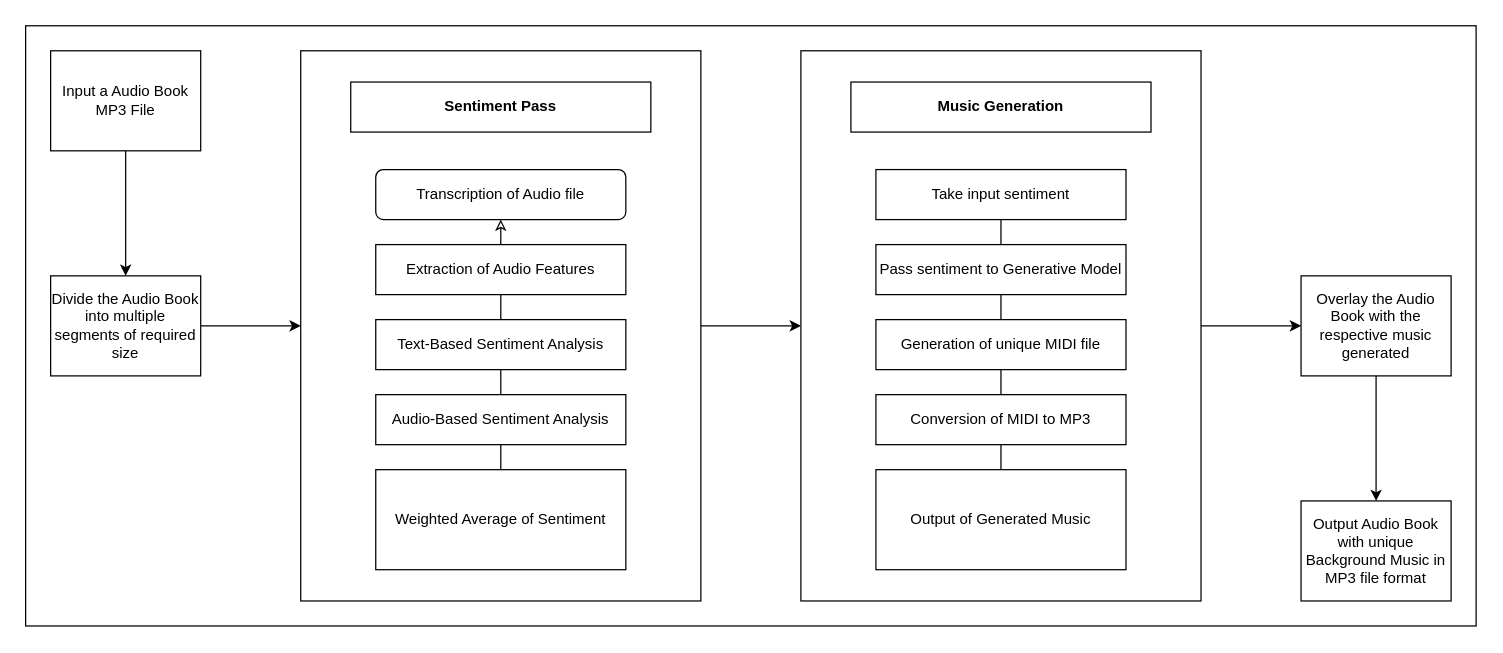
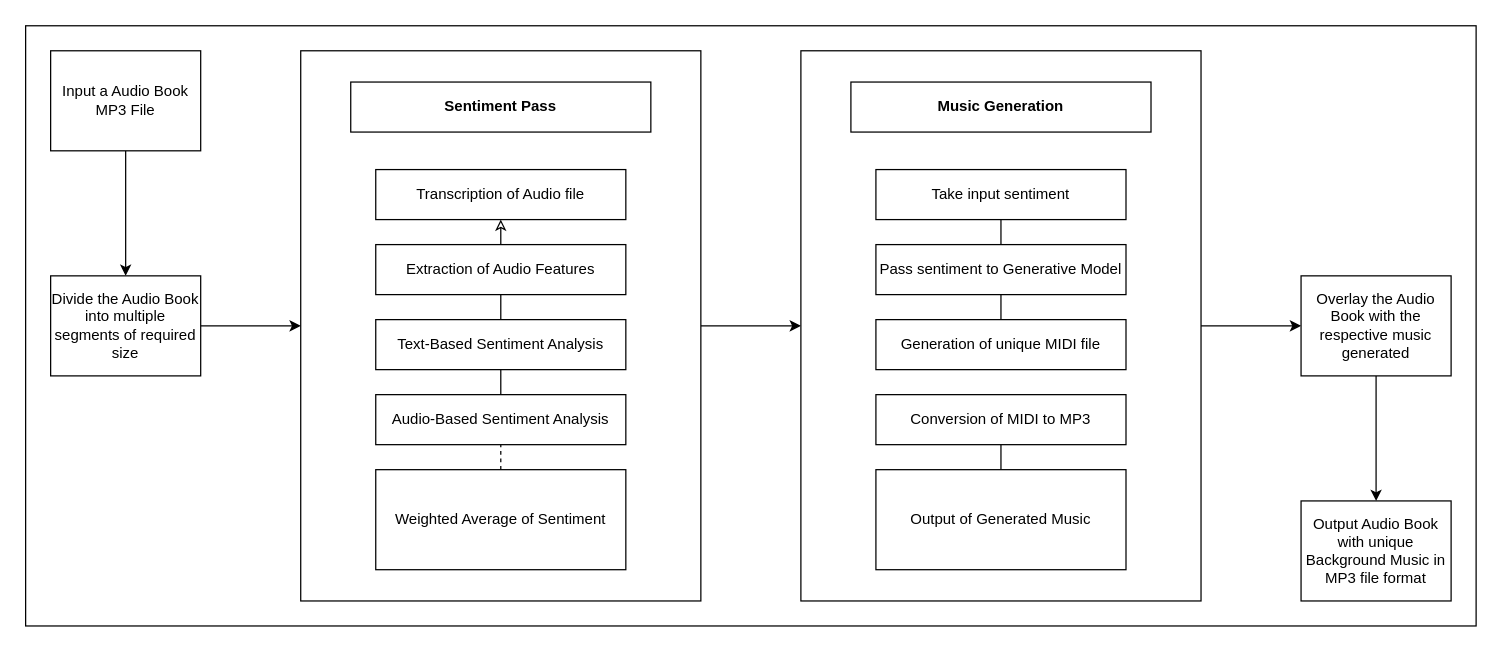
  <mxCell id="0" />
  <mxCell id="1" parent="0" />
  <mxCell id="2" value="" style="rounded=0;whiteSpace=wrap;html=1;shadow=0;" vertex="1" parent="1"><mxGeometry x="20" y="20" width="1160" height="480" as="geometry" /></mxCell>
  <mxCell id="3" style="edgeStyle=none;rounded=0;orthogonalLoop=1;jettySize=auto;html=1;endArrow=classic;endFill=1;strokeColor=#000000;" edge="1" parent="1" source="4" target="23"><mxGeometry relative="1" as="geometry" /></mxCell>
  <mxCell id="4" value="" style="rounded=0;whiteSpace=wrap;html=1;shadow=0;" vertex="1" parent="1"><mxGeometry x="240" y="40" width="320" height="440" as="geometry" /></mxCell>
  <mxCell id="5" value="" style="edgeStyle=orthogonalEdgeStyle;rounded=0;orthogonalLoop=1;jettySize=auto;html=1;" edge="1" parent="1" source="6" target="8"><mxGeometry relative="1" as="geometry" /></mxCell>
  <mxCell id="6" value="Input a Audio Book MP3 File" style="rounded=0;whiteSpace=wrap;html=1;fontSize=12;glass=0;strokeWidth=1;shadow=0;perimeter=rectanglePerimeter;" parent="1" vertex="1"><mxGeometry x="40" y="40" width="120" height="80" as="geometry" /></mxCell>
  <mxCell id="7" value="" style="edgeStyle=none;rounded=0;orthogonalLoop=1;jettySize=auto;html=1;endArrow=classic;endFill=1;strokeColor=#000000;" edge="1" parent="1" source="8" target="4"><mxGeometry relative="1" as="geometry" /></mxCell>
  <mxCell id="8" value="Divide the Audio Book into multiple segments of required size" style="whiteSpace=wrap;html=1;rounded=0;shadow=0;strokeWidth=1;glass=0;" parent="1" vertex="1"><mxGeometry x="40" y="220" width="120" height="80" as="geometry" /></mxCell>
  <mxCell id="9" value="" style="edgeStyle=orthogonalEdgeStyle;rounded=0;orthogonalLoop=1;jettySize=auto;html=1;" edge="1" parent="1" source="10" target="11"><mxGeometry relative="1" as="geometry" /></mxCell>
  <mxCell id="10" value="Overlay the Audio Book with the respective music generated" style="whiteSpace=wrap;html=1;rounded=0;shadow=0;strokeWidth=1;glass=0;" parent="1" vertex="1"><mxGeometry x="1040" y="220" width="120" height="80" as="geometry" /></mxCell>
  <mxCell id="11" value="Output Audio Book with unique Background Music in MP3 file format" style="whiteSpace=wrap;html=1;rounded=0;shadow=0;strokeWidth=1;glass=0;" parent="1" vertex="1"><mxGeometry x="1040" y="400" width="120" height="80" as="geometry" /></mxCell>
  <mxCell id="12" value="&lt;b&gt;Sentiment Pass&lt;/b&gt;" style="whiteSpace=wrap;html=1;rounded=0;shadow=0;strokeWidth=1;glass=0;" vertex="1" parent="1"><mxGeometry x="280" y="65" width="240" height="40" as="geometry" /></mxCell>
  <mxCell id="13" style="edgeStyle=none;rounded=0;orthogonalLoop=1;jettySize=auto;html=1;exitX=0.5;exitY=0;exitDx=0;exitDy=0;entryX=0.5;entryY=1;entryDx=0;entryDy=0;endArrow=none;endFill=0;strokeColor=#000000;" edge="1" parent="1" source="14" target="19"><mxGeometry relative="1" as="geometry" /></mxCell>
  <mxCell id="14" value="Text-Based Sentiment Analysis" style="whiteSpace=wrap;html=1;rounded=0;shadow=0;strokeWidth=1;glass=0;" vertex="1" parent="1"><mxGeometry x="300" y="255" width="200" height="40" as="geometry" /></mxCell>
- <mxCell id="15" style="edgeStyle=none;rounded=0;orthogonalLoop=1;jettySize=auto;html=1;exitX=0.5;exitY=0;exitDx=0;exitDy=0;entryX=0.5;entryY=1;entryDx=0;entryDy=0;strokeColor=#000000;endArrow=none;endFill=0;" edge="1" parent="1" source="16" target="21"><mxGeometry relative="1" as="geometry" /></mxCell>
+ <mxCell id="15" style="edgeStyle=none;rounded=0;orthogonalLoop=1;jettySize=auto;html=1;exitX=0.5;exitY=0;exitDx=0;exitDy=0;entryX=0.5;entryY=1;entryDx=0;entryDy=0;strokeColor=#000000;endArrow=none;endFill=0;dashed=1;" edge="1" parent="1" source="16" target="21"><mxGeometry relative="1" as="geometry" /></mxCell>
  <mxCell id="16" value="Weighted Average of Sentiment" style="whiteSpace=wrap;html=1;rounded=0;shadow=0;strokeWidth=1;glass=0;" vertex="1" parent="1"><mxGeometry x="300" y="375" width="200" height="80" as="geometry" /></mxCell>
- <mxCell id="17" value="Transcription of Audio file" style="whiteSpace=wrap;html=1;shadow=0;strokeWidth=1;glass=0;rounded=1;" vertex="1" parent="1"><mxGeometry x="300" y="135" width="200" height="40" as="geometry" /></mxCell>
+ <mxCell id="17" value="Transcription of Audio file" style="whiteSpace=wrap;html=1;rounded=0;shadow=0;strokeWidth=1;glass=0;" vertex="1" parent="1"><mxGeometry x="300" y="135" width="200" height="40" as="geometry" /></mxCell>
  <mxCell id="18" style="edgeStyle=none;rounded=0;orthogonalLoop=1;jettySize=auto;html=1;exitX=0.5;exitY=0;exitDx=0;exitDy=0;entryX=0.5;entryY=1;entryDx=0;entryDy=0;endArrow=classic;endFill=0;strokeColor=#000000;" edge="1" parent="1" source="19" target="17"><mxGeometry relative="1" as="geometry" /></mxCell>
  <mxCell id="19" value="Extraction of Audio Features" style="whiteSpace=wrap;html=1;rounded=0;shadow=0;strokeWidth=1;glass=0;" vertex="1" parent="1"><mxGeometry x="300" y="195" width="200" height="40" as="geometry" /></mxCell>
  <mxCell id="20" value="" style="edgeStyle=none;rounded=0;orthogonalLoop=1;jettySize=auto;html=1;endArrow=none;endFill=0;strokeColor=#000000;entryX=0.5;entryY=1;entryDx=0;entryDy=0;" edge="1" parent="1" source="21" target="14"><mxGeometry relative="1" as="geometry" /></mxCell>
  <mxCell id="21" value="Audio-Based Sentiment Analysis" style="whiteSpace=wrap;html=1;rounded=0;shadow=0;strokeWidth=1;glass=0;" vertex="1" parent="1"><mxGeometry x="300" y="315" width="200" height="40" as="geometry" /></mxCell>
  <mxCell id="22" value="" style="edgeStyle=none;rounded=0;orthogonalLoop=1;jettySize=auto;html=1;endArrow=classic;endFill=1;strokeColor=#000000;" edge="1" parent="1" source="23" target="10"><mxGeometry relative="1" as="geometry" /></mxCell>
  <mxCell id="23" value="" style="rounded=0;whiteSpace=wrap;html=1;shadow=0;" vertex="1" parent="1"><mxGeometry x="640" y="40" width="320" height="440" as="geometry" /></mxCell>
  <mxCell id="24" value="&lt;b&gt;Music Generation&lt;/b&gt;" style="whiteSpace=wrap;html=1;rounded=0;shadow=0;strokeWidth=1;glass=0;" vertex="1" parent="1"><mxGeometry x="680" y="65" width="240" height="40" as="geometry" /></mxCell>
  <mxCell id="25" style="edgeStyle=none;rounded=0;orthogonalLoop=1;jettySize=auto;html=1;exitX=0.5;exitY=0;exitDx=0;exitDy=0;entryX=0.5;entryY=1;entryDx=0;entryDy=0;endArrow=none;endFill=0;strokeColor=#000000;" edge="1" parent="1" source="26" target="31"><mxGeometry relative="1" as="geometry" /></mxCell>
  <mxCell id="26" value="Generation of unique MIDI file" style="whiteSpace=wrap;html=1;rounded=0;shadow=0;strokeWidth=1;glass=0;" vertex="1" parent="1"><mxGeometry x="700" y="255" width="200" height="40" as="geometry" /></mxCell>
  <mxCell id="27" style="edgeStyle=none;rounded=0;orthogonalLoop=1;jettySize=auto;html=1;exitX=0.5;exitY=0;exitDx=0;exitDy=0;entryX=0.5;entryY=1;entryDx=0;entryDy=0;strokeColor=#000000;endArrow=none;endFill=0;" edge="1" parent="1" source="28" target="33"><mxGeometry relative="1" as="geometry" /></mxCell>
  <mxCell id="28" value="Output of Generated Music" style="whiteSpace=wrap;html=1;rounded=0;shadow=0;strokeWidth=1;glass=0;" vertex="1" parent="1"><mxGeometry x="700" y="375" width="200" height="80" as="geometry" /></mxCell>
  <mxCell id="29" value="Take input sentiment" style="whiteSpace=wrap;html=1;rounded=0;shadow=0;strokeWidth=1;glass=0;" vertex="1" parent="1"><mxGeometry x="700" y="135" width="200" height="40" as="geometry" /></mxCell>
  <mxCell id="30" style="edgeStyle=none;rounded=0;orthogonalLoop=1;jettySize=auto;html=1;exitX=0.5;exitY=0;exitDx=0;exitDy=0;entryX=0.5;entryY=1;entryDx=0;entryDy=0;endArrow=none;endFill=0;strokeColor=#000000;" edge="1" parent="1" source="31" target="29"><mxGeometry relative="1" as="geometry" /></mxCell>
  <mxCell id="31" value="Pass sentiment to Generative Model" style="whiteSpace=wrap;html=1;rounded=0;shadow=0;strokeWidth=1;glass=0;" vertex="1" parent="1"><mxGeometry x="700" y="195" width="200" height="40" as="geometry" /></mxCell>
- <mxCell id="32" value="" style="edgeStyle=none;rounded=0;orthogonalLoop=1;jettySize=auto;html=1;endArrow=none;endFill=0;strokeColor=#000000;entryX=0.5;entryY=1;entryDx=0;entryDy=0;" edge="1" parent="1" source="33" target="26"><mxGeometry relative="1" as="geometry" /></mxCell>
  <mxCell id="33" value="&lt;span&gt;Conversion of MIDI to MP3&lt;/span&gt;" style="whiteSpace=wrap;html=1;rounded=0;shadow=0;strokeWidth=1;glass=0;" vertex="1" parent="1"><mxGeometry x="700" y="315" width="200" height="40" as="geometry" /></mxCell>
